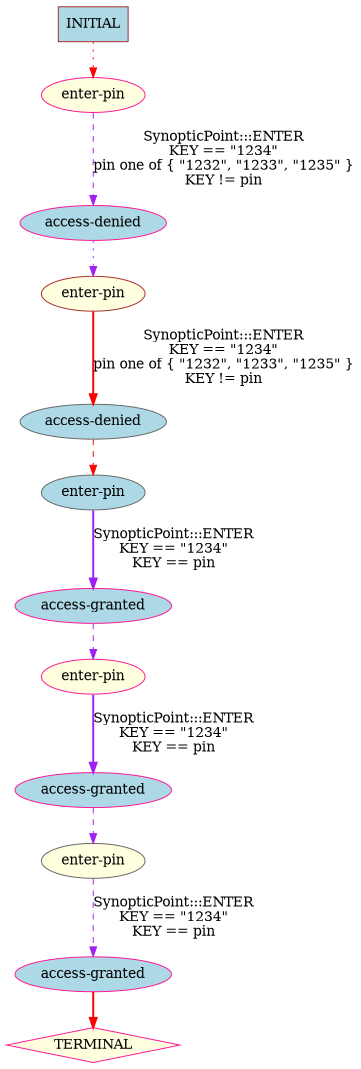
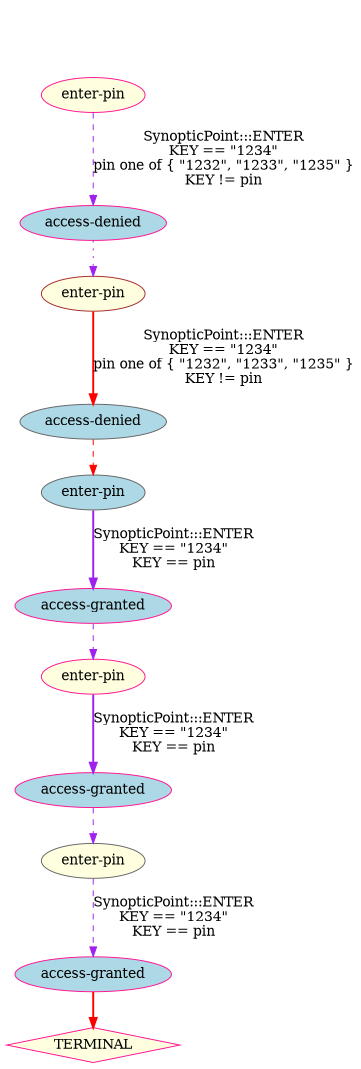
  digraph {
    node [style=filled fillcolor=lightblue color=deeppink]
    edge [color=purple style=dashed]
    n1 [label="access-denied"]
    n2 [label="enter-pin" fillcolor=lightyellow color=brown]
    n3 [label="access-denied" color=gray40]
    n4 [label="enter-pin" color=gray40]
    n5 [label="access-granted"]
    n6 [label="enter-pin" fillcolor=lightyellow]
    n7 [label="access-granted"]
    n8 [label="enter-pin" fillcolor=lightyellow color=gray40]
    n9 [label="access-granted"]
    n10 [label=TERMINAL shape=diamond fillcolor=lightyellow]
    n11 [label="enter-pin" fillcolor=lightyellow]
-   n12 [label=INITIAL shape=box color=brown]
    n1 -> n2 [style=dotted]
    n2 -> n3 [label="SynopticPoint:::ENTER\nKEY == \"1234\"\npin one of { \"1232\", \"1233\", \"1235\" }\nKEY != pin\n" color=red style=bold]
    n3 -> n4 [color=red]
    n4 -> n5 [label="SynopticPoint:::ENTER\nKEY == \"1234\"\nKEY == pin\n" style=bold]
    n5 -> n6
    n6 -> n7 [label="SynopticPoint:::ENTER\nKEY == \"1234\"\nKEY == pin\n" style=bold]
    n7 -> n8
    n8 -> n9 [label="SynopticPoint:::ENTER\nKEY == \"1234\"\nKEY == pin\n"]
    n9 -> n10 [color=red style=bold]
    n11 -> n1 [label="SynopticPoint:::ENTER\nKEY == \"1234\"\npin one of { \"1232\", \"1233\", \"1235\" }\nKEY != pin\n"]
-   n12 -> n11 [color=red style=dotted]
  }
